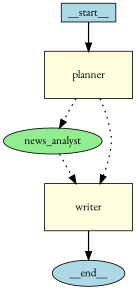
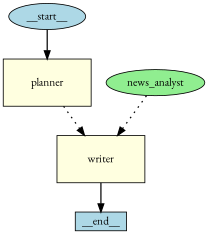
  digraph {
    fontname="EB Garamond"
    splines=true
    node [fillcolor=lightblue fontname="EB Garamond" shape=ellipse style=filled]
    edge [fontname="EB Garamond" penwidth=1.5 style=dotted]
-   n1 [height=0.3 label=__start__ shape=box width=0.5]
+   n1 [height=0.3 label=__start__ width=0.5]
    n2 [fillcolor=lightyellow height=0.8 label=planner shape=box width=1.5]
    n3 [fillcolor=lightgreen height=0.3 label=news_analyst width=0.5]
    n4 [fillcolor=lightyellow height=0.8 label=writer shape=box width=1.5]
-   n5 [height=0.3 label=__end__ width=0.5]
+   n5 [height=0.3 label=__end__ shape=box width=0.5]
    n1 -> n2 [style=""]
-   n2 -> n3
    n2 -> n4
    n3 -> n4
    n4 -> n5 [style=""]
  }
